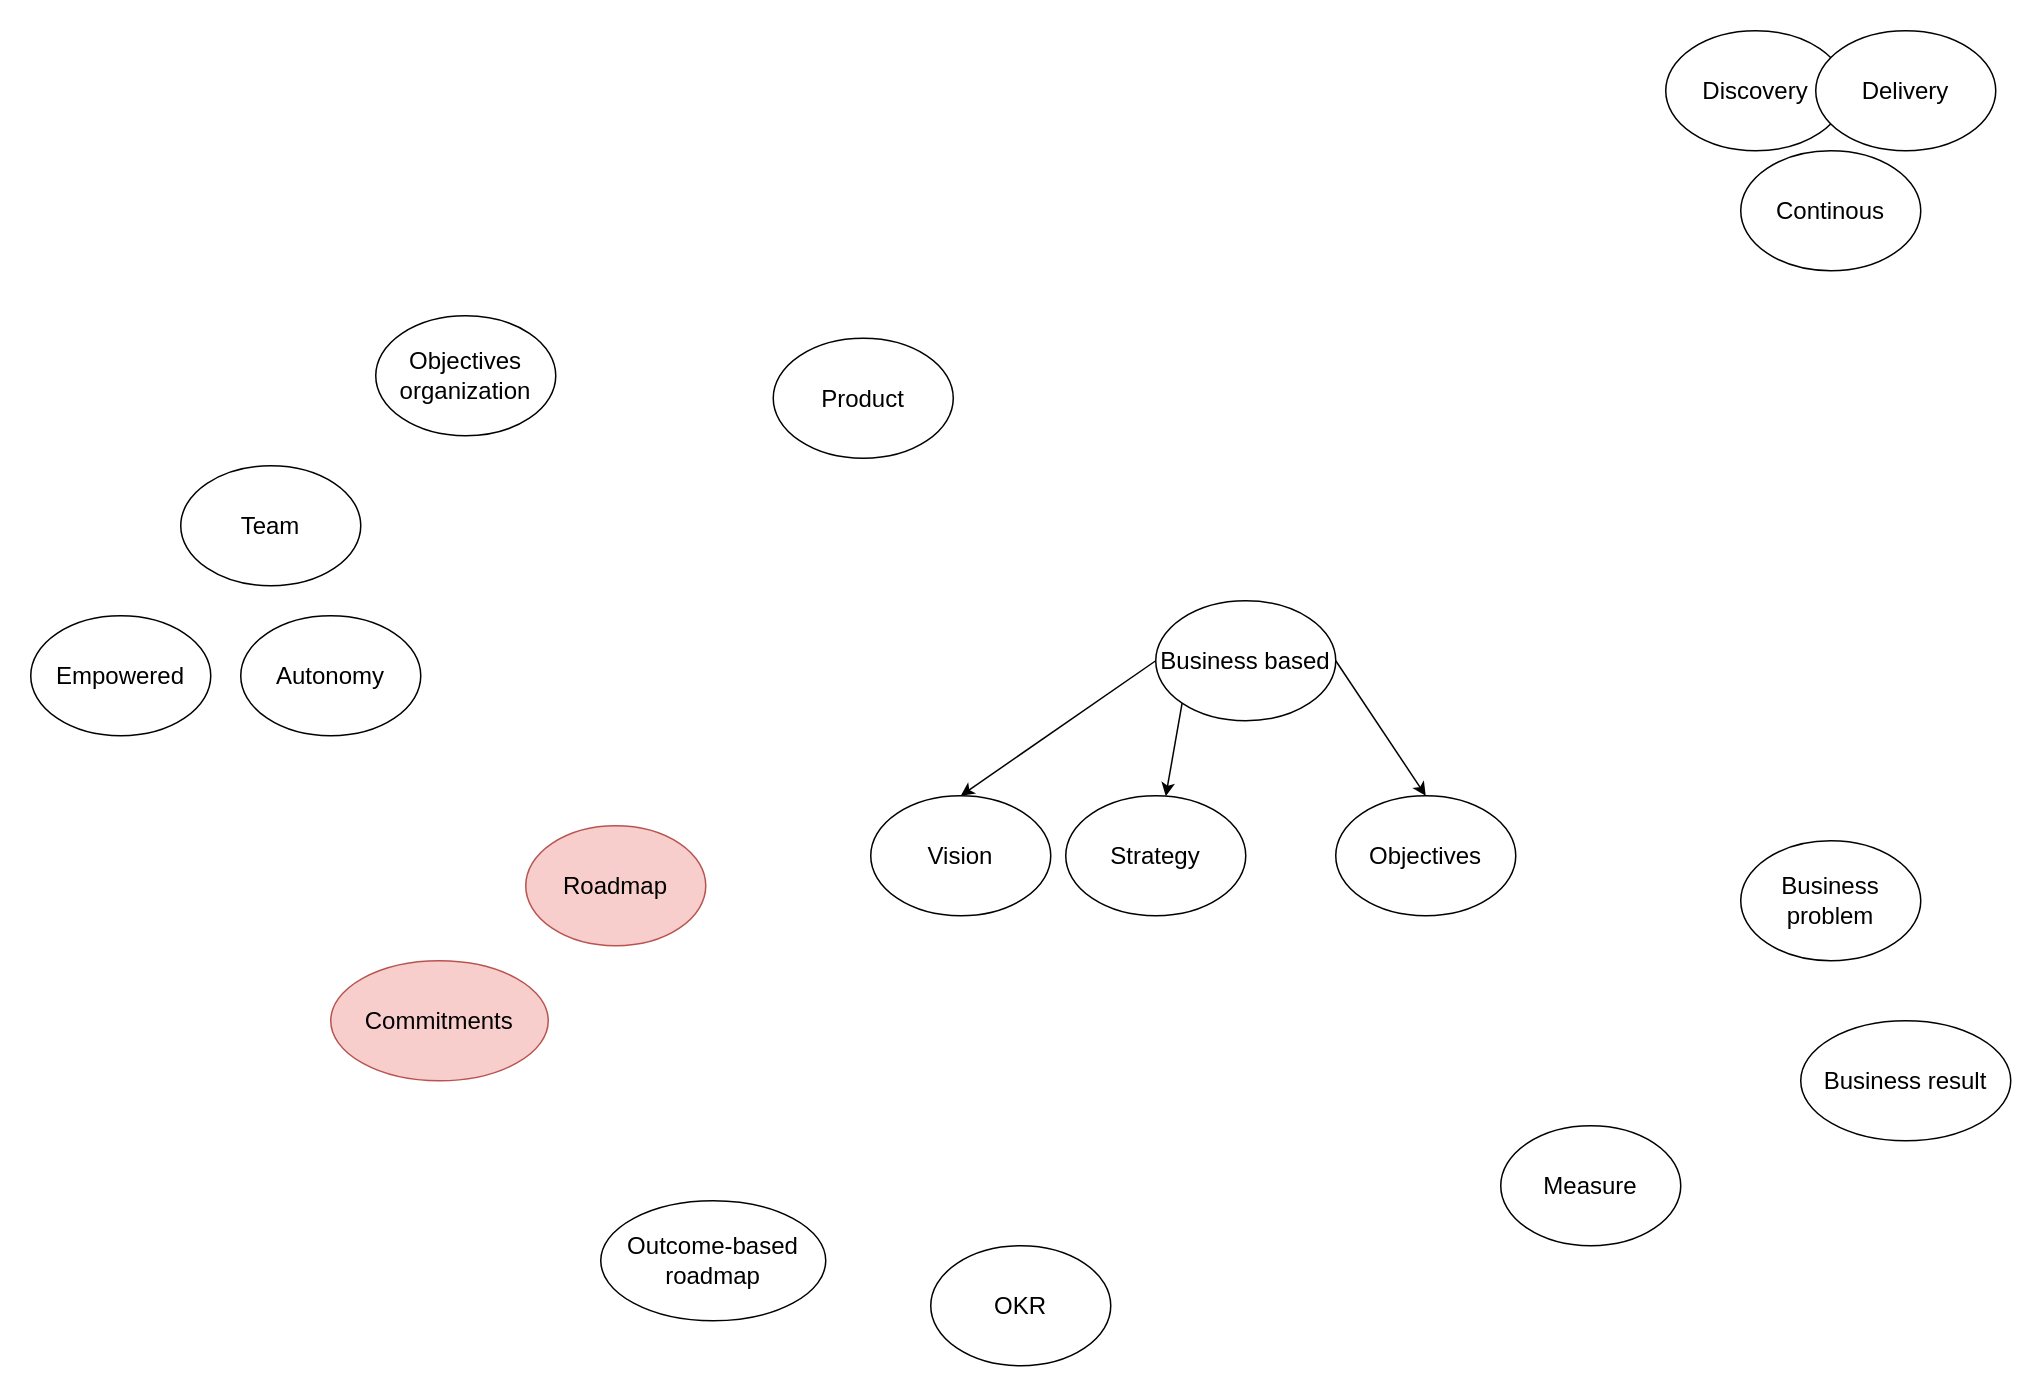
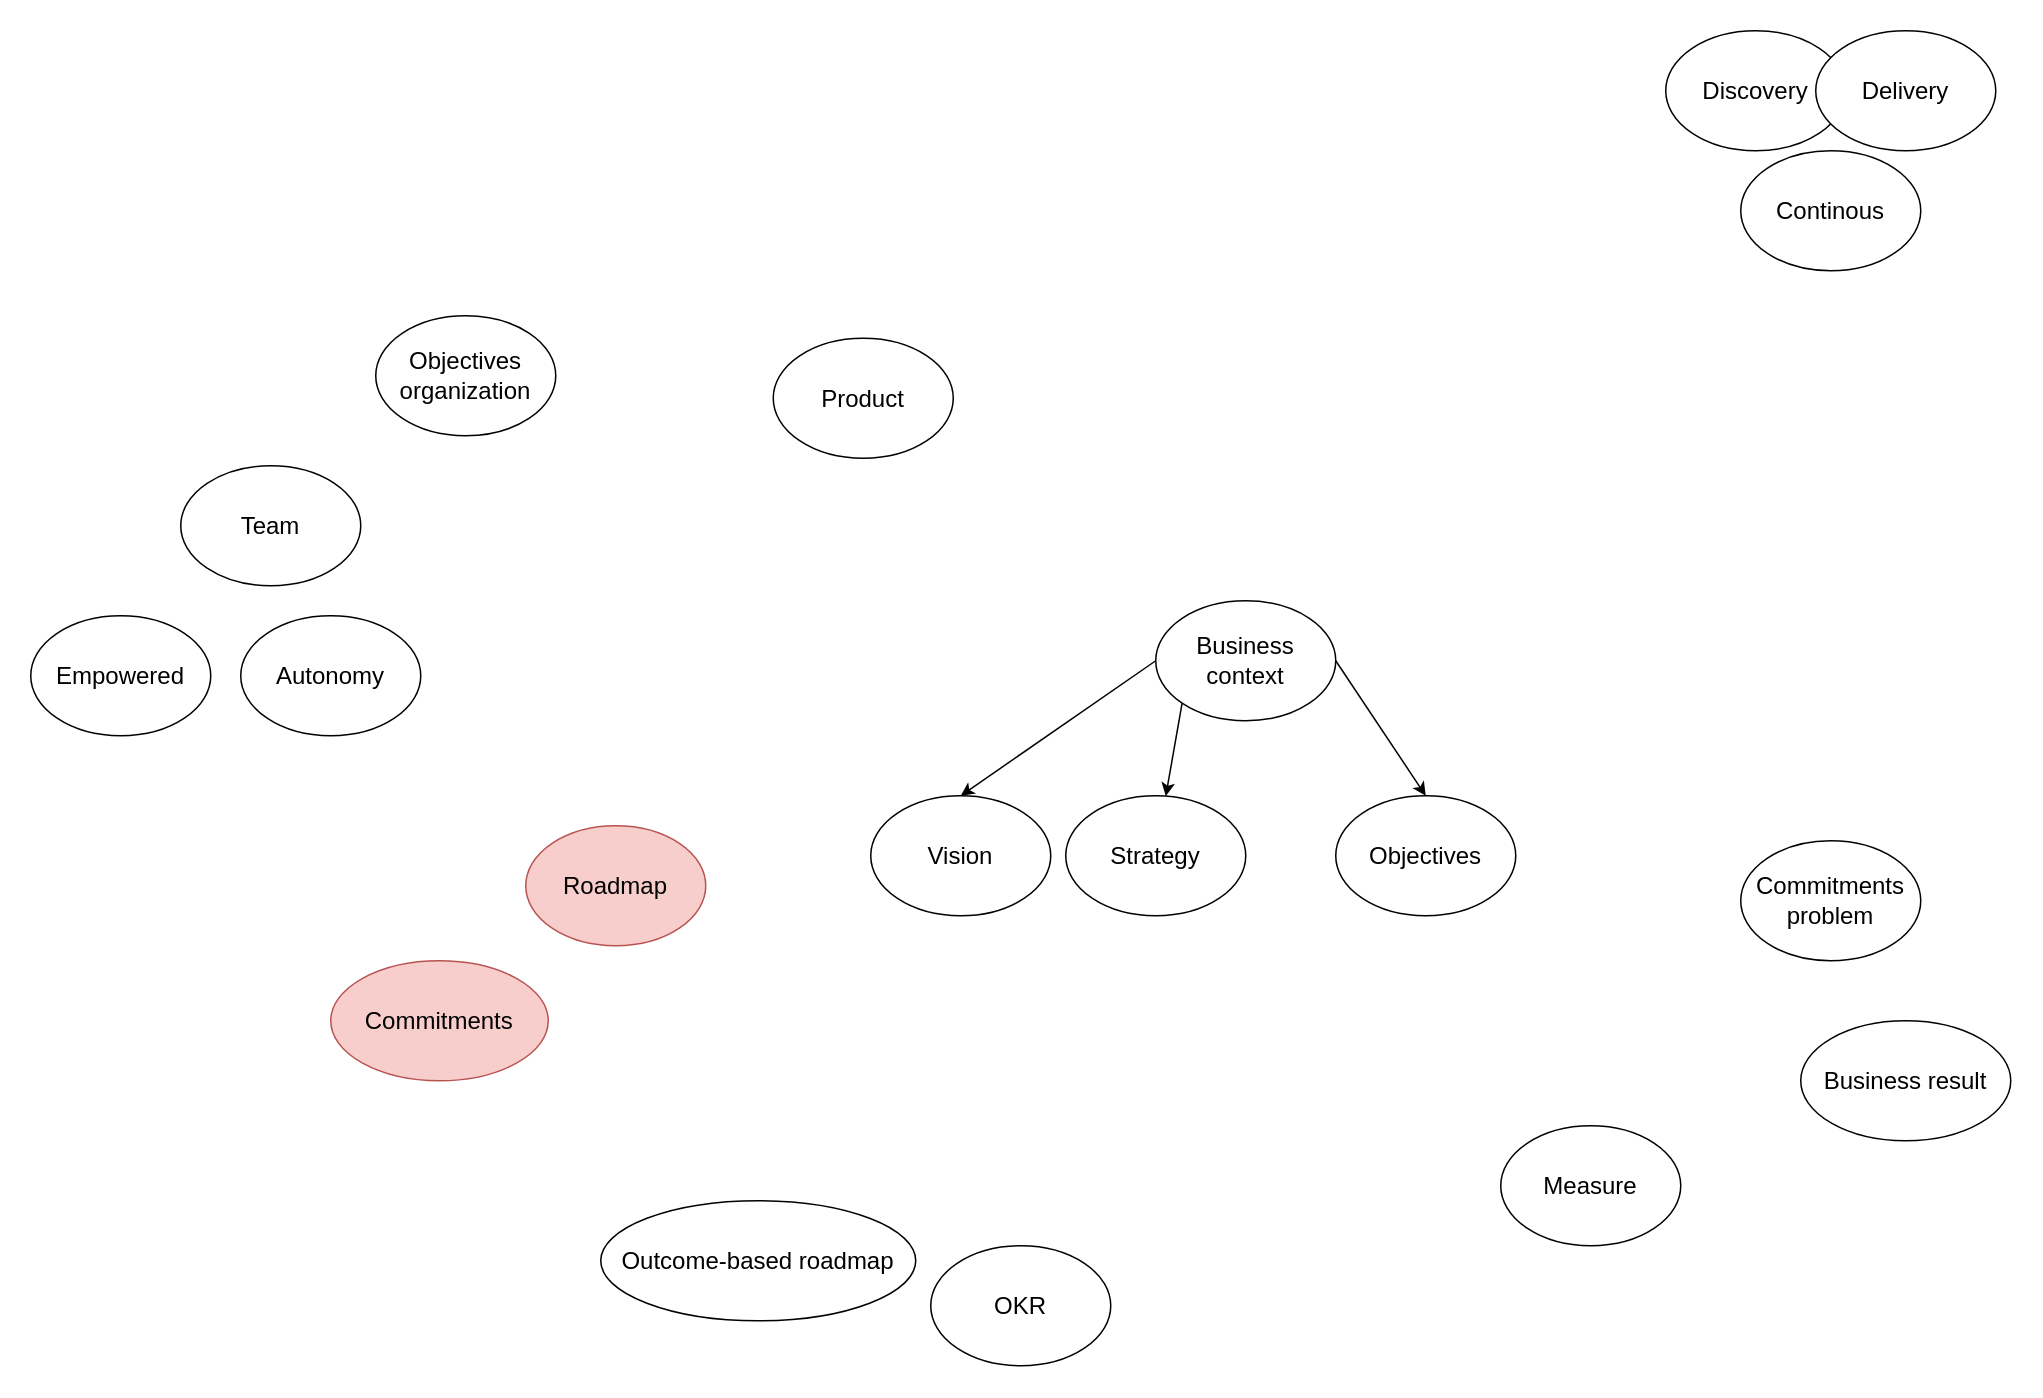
  <mxCell id="0" />
  <mxCell id="1" parent="0" />
  <mxCell id="2" value="&lt;font style=&quot;font-size: 16px&quot;&gt;Product&lt;/font&gt;" style="ellipse;whiteSpace=wrap;html=1;" parent="1" vertex="1"><mxGeometry x="515" y="225" width="120" height="80" as="geometry" /></mxCell>
  <mxCell id="3" value="&lt;font style=&quot;font-size: 16px&quot;&gt;Team&lt;/font&gt;" style="ellipse;whiteSpace=wrap;html=1;" parent="1" vertex="1"><mxGeometry x="120" y="310" width="120" height="80" as="geometry" /></mxCell>
  <mxCell id="4" value="&lt;font style=&quot;font-size: 16px&quot;&gt;Discovery&lt;/font&gt;" style="ellipse;whiteSpace=wrap;html=1;" parent="1" vertex="1"><mxGeometry x="1110" y="20" width="120" height="80" as="geometry" /></mxCell>
  <mxCell id="5" value="&lt;font style=&quot;font-size: 16px&quot;&gt;Delivery&lt;/font&gt;" style="ellipse;whiteSpace=wrap;html=1;" parent="1" vertex="1"><mxGeometry x="1210" y="20" width="120" height="80" as="geometry" /></mxCell>
  <mxCell id="6" value="&lt;font style=&quot;font-size: 16px&quot;&gt;Vision&lt;br&gt;&lt;/font&gt;" style="ellipse;whiteSpace=wrap;html=1;" parent="1" vertex="1"><mxGeometry x="580" y="530" width="120" height="80" as="geometry" /></mxCell>
  <mxCell id="7" value="&lt;font style=&quot;font-size: 16px&quot;&gt;Strategy&lt;br&gt;&lt;/font&gt;" style="ellipse;whiteSpace=wrap;html=1;" parent="1" vertex="1"><mxGeometry x="710" y="530" width="120" height="80" as="geometry" /></mxCell>
  <mxCell id="8" value="&lt;font style=&quot;font-size: 16px&quot;&gt;Objectives organization&lt;/font&gt;" style="ellipse;whiteSpace=wrap;html=1;" vertex="1" parent="1"><mxGeometry x="250" y="210" width="120" height="80" as="geometry" /></mxCell>
- <mxCell id="9" value="&lt;font style=&quot;font-size: 16px&quot;&gt;Business based&lt;br&gt;&lt;/font&gt;" style="ellipse;whiteSpace=wrap;html=1;" vertex="1" parent="1"><mxGeometry x="770" y="400" width="120" height="80" as="geometry" /></mxCell>
+ <mxCell id="9" value="&lt;font style=&quot;font-size: 16px&quot;&gt;Business context&lt;br&gt;&lt;/font&gt;" style="ellipse;whiteSpace=wrap;html=1;" vertex="1" parent="1"><mxGeometry x="770" y="400" width="120" height="80" as="geometry" /></mxCell>
  <mxCell id="10" value="&lt;font style=&quot;font-size: 16px&quot;&gt;Objectives&lt;br&gt;&lt;/font&gt;" style="ellipse;whiteSpace=wrap;html=1;" vertex="1" parent="1"><mxGeometry x="890" y="530" width="120" height="80" as="geometry" /></mxCell>
  <mxCell id="11" value="" style="endArrow=classic;html=1;exitX=0;exitY=0.5;exitDx=0;exitDy=0;entryX=0.5;entryY=0;entryDx=0;entryDy=0;" edge="1" parent="1" source="9" target="6"><mxGeometry width="50" height="50" relative="1" as="geometry"><mxPoint x="350" y="700" as="sourcePoint" /><mxPoint x="400" y="650" as="targetPoint" /></mxGeometry></mxCell>
  <mxCell id="12" value="" style="endArrow=classic;html=1;exitX=0;exitY=1;exitDx=0;exitDy=0;" edge="1" parent="1" source="9" target="7"><mxGeometry width="50" height="50" relative="1" as="geometry"><mxPoint x="780" y="450" as="sourcePoint" /><mxPoint x="650" y="540" as="targetPoint" /></mxGeometry></mxCell>
  <mxCell id="13" value="" style="endArrow=classic;html=1;entryX=0.5;entryY=0;entryDx=0;entryDy=0;exitX=1;exitY=0.5;exitDx=0;exitDy=0;" edge="1" parent="1" source="9" target="10"><mxGeometry width="50" height="50" relative="1" as="geometry"><mxPoint x="630" y="860" as="sourcePoint" /><mxPoint x="680" y="810" as="targetPoint" /></mxGeometry></mxCell>
- <mxCell id="14" value="&lt;span style=&quot;font-size: 16px&quot;&gt;Business problem&lt;/span&gt;" style="ellipse;whiteSpace=wrap;html=1;" vertex="1" parent="1"><mxGeometry x="1160" y="560" width="120" height="80" as="geometry" /></mxCell>
+ <mxCell id="14" value="&lt;span style=&quot;font-size: 16px&quot;&gt;Commitments problem&lt;/span&gt;" style="ellipse;whiteSpace=wrap;html=1;" vertex="1" parent="1"><mxGeometry x="1160" y="560" width="120" height="80" as="geometry" /></mxCell>
  <mxCell id="15" value="&lt;font style=&quot;font-size: 16px&quot;&gt;OKR&lt;br&gt;&lt;/font&gt;" style="ellipse;whiteSpace=wrap;html=1;" vertex="1" parent="1"><mxGeometry x="620" y="830" width="120" height="80" as="geometry" /></mxCell>
- <mxCell id="16" value="&lt;font style=&quot;font-size: 16px&quot;&gt;Outcome-based roadmap&lt;br&gt;&lt;/font&gt;" style="ellipse;whiteSpace=wrap;html=1;" vertex="1" parent="1"><mxGeometry x="400" y="800" width="150" height="80" as="geometry" /></mxCell>
+ <mxCell id="16" value="&lt;font style=&quot;font-size: 16px&quot;&gt;Outcome-based roadmap&lt;br&gt;&lt;/font&gt;" style="ellipse;whiteSpace=wrap;html=1;" vertex="1" parent="1"><mxGeometry x="400" y="800" width="210" height="80" as="geometry" /></mxCell>
  <mxCell id="17" value="&lt;font style=&quot;font-size: 16px&quot;&gt;Autonomy&lt;/font&gt;" style="ellipse;whiteSpace=wrap;html=1;" vertex="1" parent="1"><mxGeometry x="160" y="410" width="120" height="80" as="geometry" /></mxCell>
  <mxCell id="18" value="&lt;span style=&quot;font-size: 16px&quot;&gt;Business result&lt;/span&gt;" style="ellipse;whiteSpace=wrap;html=1;" vertex="1" parent="1"><mxGeometry x="1200" y="680" width="140" height="80" as="geometry" /></mxCell>
  <mxCell id="19" value="&lt;font style=&quot;font-size: 16px&quot;&gt;Roadmap&lt;/font&gt;" style="ellipse;whiteSpace=wrap;html=1;fillColor=#f8cecc;strokeColor=#b85450;" vertex="1" parent="1"><mxGeometry x="350" y="550" width="120" height="80" as="geometry" /></mxCell>
  <mxCell id="20" value="&lt;font style=&quot;font-size: 16px&quot;&gt;Measure&lt;/font&gt;" style="ellipse;whiteSpace=wrap;html=1;" vertex="1" parent="1"><mxGeometry x="1000" y="750" width="120" height="80" as="geometry" /></mxCell>
  <mxCell id="21" value="&lt;font style=&quot;font-size: 16px&quot;&gt;Empowered&lt;/font&gt;" style="ellipse;whiteSpace=wrap;html=1;" vertex="1" parent="1"><mxGeometry x="20" y="410" width="120" height="80" as="geometry" /></mxCell>
  <mxCell id="22" value="&lt;font style=&quot;font-size: 16px&quot;&gt;Commitments&lt;/font&gt;" style="ellipse;whiteSpace=wrap;html=1;fillColor=#f8cecc;strokeColor=#b85450;" vertex="1" parent="1"><mxGeometry x="220" y="640" width="145" height="80" as="geometry" /></mxCell>
  <mxCell id="23" value="&lt;font style=&quot;font-size: 16px&quot;&gt;Continous&lt;/font&gt;" style="ellipse;whiteSpace=wrap;html=1;" vertex="1" parent="1"><mxGeometry x="1160" y="100" width="120" height="80" as="geometry" /></mxCell>
